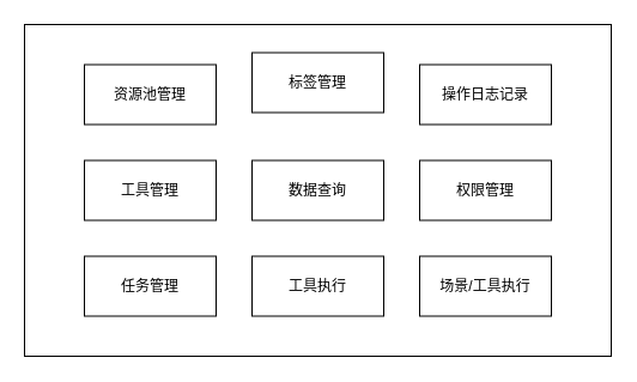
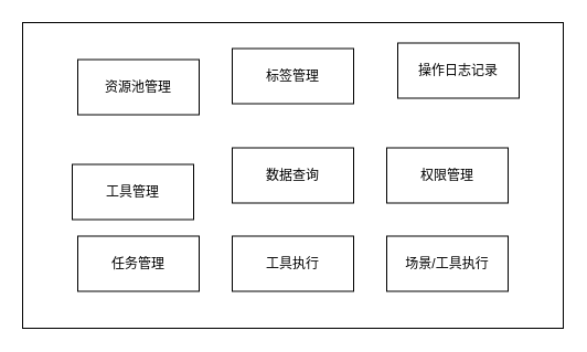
  <mxCell id="0" />
  <mxCell id="1" parent="0" />
  <mxCell id="2" value="" style="group" vertex="1" connectable="0" parent="1"><mxGeometry x="20" y="20" width="490" height="277" as="geometry" /></mxCell>
  <mxCell id="3" value="" style="rounded=0;whiteSpace=wrap;html=1;" vertex="1" parent="2"><mxGeometry width="490" height="277" as="geometry" /></mxCell>
- <mxCell id="4" value="工具管理" style="rounded=0;whiteSpace=wrap;html=1;" vertex="1" parent="2"><mxGeometry x="50" y="113.5" width="110.0" height="50" as="geometry" /></mxCell>
+ <mxCell id="4" value="工具管理" style="rounded=0;whiteSpace=wrap;html=1;" vertex="1" parent="2"><mxGeometry x="45" y="128.5" width="110.0" height="50" as="geometry" /></mxCell>
  <mxCell id="5" value="任务管理" style="rounded=0;whiteSpace=wrap;html=1;" vertex="1" parent="2"><mxGeometry x="50" y="193.5" width="110.0" height="50" as="geometry" /></mxCell>
  <mxCell id="6" value="标签管理" style="rounded=0;whiteSpace=wrap;html=1;" vertex="1" parent="2"><mxGeometry x="190" y="23.5" width="110.0" height="50" as="geometry" /></mxCell>
  <mxCell id="7" value="数据查询" style="rounded=0;whiteSpace=wrap;html=1;" vertex="1" parent="2"><mxGeometry x="190" y="113.5" width="110.0" height="50" as="geometry" /></mxCell>
  <mxCell id="8" value="工具执行" style="rounded=0;whiteSpace=wrap;html=1;" vertex="1" parent="2"><mxGeometry x="190" y="193.5" width="110.0" height="50" as="geometry" /></mxCell>
- <mxCell id="9" value="操作日志记录" style="rounded=0;whiteSpace=wrap;html=1;" vertex="1" parent="2"><mxGeometry x="330" y="33.5" width="110.0" height="50" as="geometry" /></mxCell>
+ <mxCell id="9" value="操作日志记录" style="rounded=0;whiteSpace=wrap;html=1;" vertex="1" parent="2"><mxGeometry x="340" y="18.5" width="110.0" height="50" as="geometry" /></mxCell>
  <mxCell id="10" value="权限管理" style="rounded=0;whiteSpace=wrap;html=1;" vertex="1" parent="2"><mxGeometry x="330" y="113.5" width="110.0" height="50" as="geometry" /></mxCell>
  <mxCell id="11" value="&lt;span&gt;资源池管理&lt;/span&gt;" style="rounded=0;whiteSpace=wrap;html=1;" vertex="1" parent="2"><mxGeometry x="50" y="33.5" width="110.0" height="50" as="geometry" /></mxCell>
  <mxCell id="12" value="场景/工具执行" style="rounded=0;whiteSpace=wrap;html=1;" vertex="1" parent="2"><mxGeometry x="330" y="193.5" width="110.0" height="50" as="geometry" /></mxCell>
